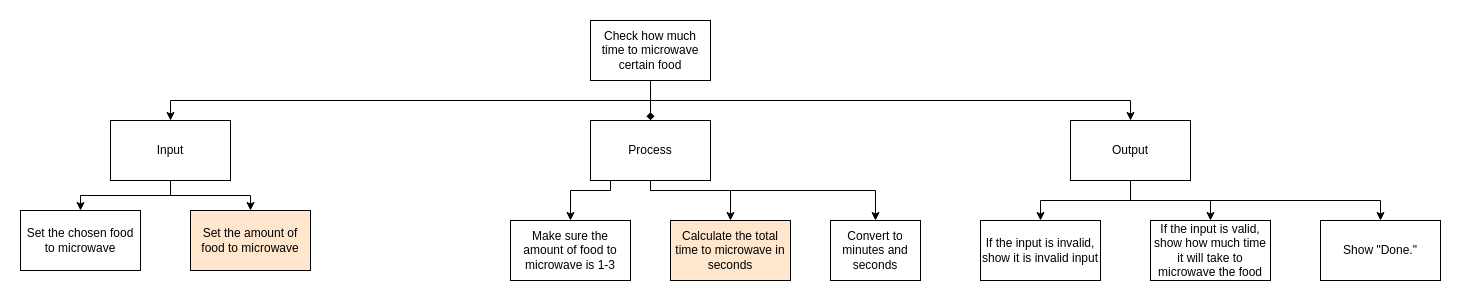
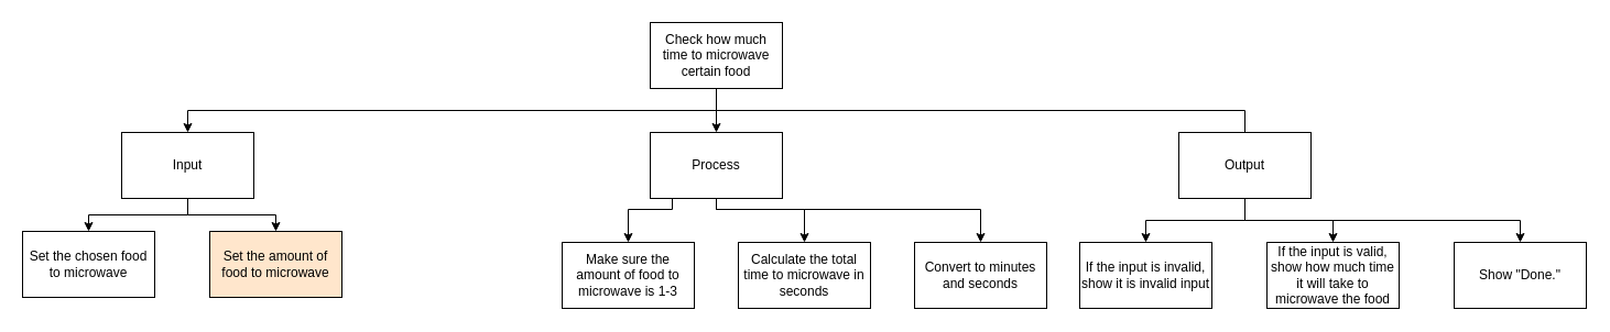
  <mxCell id="0" />
  <mxCell id="1" parent="0" />
  <mxCell id="2" style="edgeStyle=none;html=1;entryX=0.5;entryY=0;entryDx=0;entryDy=0;rounded=0;" parent="1" source="5" target="8" edge="1"><mxGeometry relative="1" as="geometry"><Array as="points"><mxPoint x="650" y="100" /><mxPoint x="170" y="100" /></Array></mxGeometry></mxCell>
- <mxCell id="3" style="edgeStyle=none;rounded=0;html=1;entryX=0.5;entryY=0;entryDx=0;entryDy=0;endArrow=diamond;" parent="1" source="5" target="12" edge="1"><mxGeometry relative="1" as="geometry" /></mxCell>
- <mxCell id="4" style="edgeStyle=none;rounded=0;html=1;entryX=0.5;entryY=0;entryDx=0;entryDy=0;" parent="1" source="5" target="16" edge="1"><mxGeometry relative="1" as="geometry"><Array as="points"><mxPoint x="650" y="100" /><mxPoint x="1130" y="100" /></Array></mxGeometry></mxCell>
+ <mxCell id="3" style="edgeStyle=none;rounded=0;html=1;entryX=0.5;entryY=0;entryDx=0;entryDy=0;" parent="1" source="5" target="12" edge="1"><mxGeometry relative="1" as="geometry" /></mxCell>
+ <mxCell id="4" style="edgeStyle=none;rounded=0;html=1;entryX=0.5;entryY=0;entryDx=0;entryDy=0;endArrow=none;" parent="1" source="5" target="16" edge="1"><mxGeometry relative="1" as="geometry"><Array as="points"><mxPoint x="650" y="100" /><mxPoint x="1130" y="100" /></Array></mxGeometry></mxCell>
  <mxCell id="5" value="Check how much time to microwave certain food" style="rounded=0;whiteSpace=wrap;html=1;" parent="1" vertex="1"><mxGeometry x="590" y="20" width="120" height="60" as="geometry" /></mxCell>
  <mxCell id="6" style="edgeStyle=elbowEdgeStyle;shape=connector;rounded=0;elbow=vertical;html=1;entryX=0.5;entryY=0;entryDx=0;entryDy=0;labelBackgroundColor=default;strokeColor=default;fontFamily=Helvetica;fontSize=11;fontColor=default;endArrow=classic;" edge="1" parent="1" source="8" target="23"><mxGeometry relative="1" as="geometry" /></mxCell>
  <mxCell id="7" style="edgeStyle=elbowEdgeStyle;shape=connector;rounded=0;elbow=vertical;html=1;entryX=0.5;entryY=0;entryDx=0;entryDy=0;labelBackgroundColor=default;strokeColor=default;fontFamily=Helvetica;fontSize=11;fontColor=default;endArrow=classic;" edge="1" parent="1" source="8" target="17"><mxGeometry relative="1" as="geometry" /></mxCell>
  <mxCell id="8" value="Input" style="rounded=0;whiteSpace=wrap;html=1;" parent="1" vertex="1"><mxGeometry x="110" y="120" width="120" height="60" as="geometry" /></mxCell>
  <mxCell id="9" style="edgeStyle=elbowEdgeStyle;shape=connector;rounded=0;elbow=vertical;html=1;entryX=0.5;entryY=0;entryDx=0;entryDy=0;labelBackgroundColor=default;strokeColor=default;fontFamily=Helvetica;fontSize=11;fontColor=default;endArrow=classic;" edge="1" parent="1" source="12" target="24"><mxGeometry relative="1" as="geometry"><Array as="points"><mxPoint x="610" y="190" /></Array></mxGeometry></mxCell>
  <mxCell id="10" style="edgeStyle=elbowEdgeStyle;shape=connector;rounded=0;elbow=vertical;html=1;entryX=0.5;entryY=0;entryDx=0;entryDy=0;labelBackgroundColor=default;strokeColor=default;fontFamily=Helvetica;fontSize=11;fontColor=default;endArrow=classic;" edge="1" parent="1" source="12" target="18"><mxGeometry relative="1" as="geometry"><Array as="points"><mxPoint x="650" y="190" /></Array></mxGeometry></mxCell>
  <mxCell id="11" style="edgeStyle=elbowEdgeStyle;shape=connector;rounded=0;elbow=vertical;html=1;entryX=0.5;entryY=0;entryDx=0;entryDy=0;labelBackgroundColor=default;strokeColor=default;fontFamily=Helvetica;fontSize=11;fontColor=default;endArrow=classic;" edge="1" parent="1" source="12" target="21"><mxGeometry relative="1" as="geometry"><Array as="points"><mxPoint x="770" y="190" /></Array></mxGeometry></mxCell>
  <mxCell id="12" value="Process" style="rounded=0;whiteSpace=wrap;html=1;" parent="1" vertex="1"><mxGeometry x="590" y="120" width="120" height="60" as="geometry" /></mxCell>
  <mxCell id="13" style="edgeStyle=elbowEdgeStyle;shape=connector;rounded=0;elbow=vertical;html=1;entryX=0.5;entryY=0;entryDx=0;entryDy=0;labelBackgroundColor=default;strokeColor=default;fontFamily=Helvetica;fontSize=11;fontColor=default;endArrow=classic;" edge="1" parent="1" source="16" target="19"><mxGeometry relative="1" as="geometry" /></mxCell>
  <mxCell id="14" style="edgeStyle=elbowEdgeStyle;shape=connector;rounded=0;elbow=vertical;html=1;labelBackgroundColor=default;strokeColor=default;fontFamily=Helvetica;fontSize=11;fontColor=default;endArrow=classic;" edge="1" parent="1" source="16" target="22"><mxGeometry relative="1" as="geometry" /></mxCell>
  <mxCell id="15" style="edgeStyle=elbowEdgeStyle;shape=connector;rounded=0;elbow=vertical;html=1;labelBackgroundColor=default;strokeColor=default;fontFamily=Helvetica;fontSize=11;fontColor=default;endArrow=classic;" edge="1" parent="1" source="16" target="20"><mxGeometry relative="1" as="geometry" /></mxCell>
  <mxCell id="16" value="Output" style="rounded=0;whiteSpace=wrap;html=1;" parent="1" vertex="1"><mxGeometry x="1070" y="120" width="120" height="60" as="geometry" /></mxCell>
  <mxCell id="17" value="Set the chosen food to microwave" style="rounded=0;whiteSpace=wrap;html=1;" parent="1" vertex="1"><mxGeometry x="20" y="210" width="120" height="60" as="geometry" /></mxCell>
- <mxCell id="18" value="Calculate the total time to microwave in seconds" style="rounded=0;whiteSpace=wrap;html=1;fillColor=#ffe6cc;" parent="1" vertex="1"><mxGeometry x="670" y="220" width="120" height="60" as="geometry" /></mxCell>
+ <mxCell id="18" value="Calculate the total time to microwave in seconds" style="rounded=0;whiteSpace=wrap;html=1;" parent="1" vertex="1"><mxGeometry x="670" y="220" width="120" height="60" as="geometry" /></mxCell>
  <mxCell id="19" value="If the input is invalid, show it is invalid input" style="rounded=0;whiteSpace=wrap;html=1;" parent="1" vertex="1"><mxGeometry x="980" y="220" width="120" height="60" as="geometry" /></mxCell>
  <mxCell id="20" value="Show &quot;Done.&quot;" style="rounded=0;whiteSpace=wrap;html=1;" parent="1" vertex="1"><mxGeometry x="1320" y="220" width="120" height="60" as="geometry" /></mxCell>
- <mxCell id="21" value="Convert to minutes and seconds" style="rounded=0;whiteSpace=wrap;html=1;" parent="1" vertex="1"><mxGeometry x="830" y="220" width="90" height="60" as="geometry" /></mxCell>
+ <mxCell id="21" value="Convert to minutes and seconds" style="rounded=0;whiteSpace=wrap;html=1;" parent="1" vertex="1"><mxGeometry x="830" y="220" width="120" height="60" as="geometry" /></mxCell>
  <mxCell id="22" value="If the input is valid, show how much time it will take to microwave the food" style="rounded=0;whiteSpace=wrap;html=1;" parent="1" vertex="1"><mxGeometry x="1150" y="220" width="120" height="60" as="geometry" /></mxCell>
  <mxCell id="23" value="Set the amount of food to microwave" style="rounded=0;whiteSpace=wrap;html=1;fillColor=#ffe6cc;" parent="1" vertex="1"><mxGeometry x="190" y="210" width="120" height="60" as="geometry" /></mxCell>
  <mxCell id="24" value="Make sure the amount of food to microwave is 1-3" style="rounded=0;whiteSpace=wrap;html=1;" parent="1" vertex="1"><mxGeometry x="510" y="220" width="120" height="60" as="geometry" /></mxCell>
